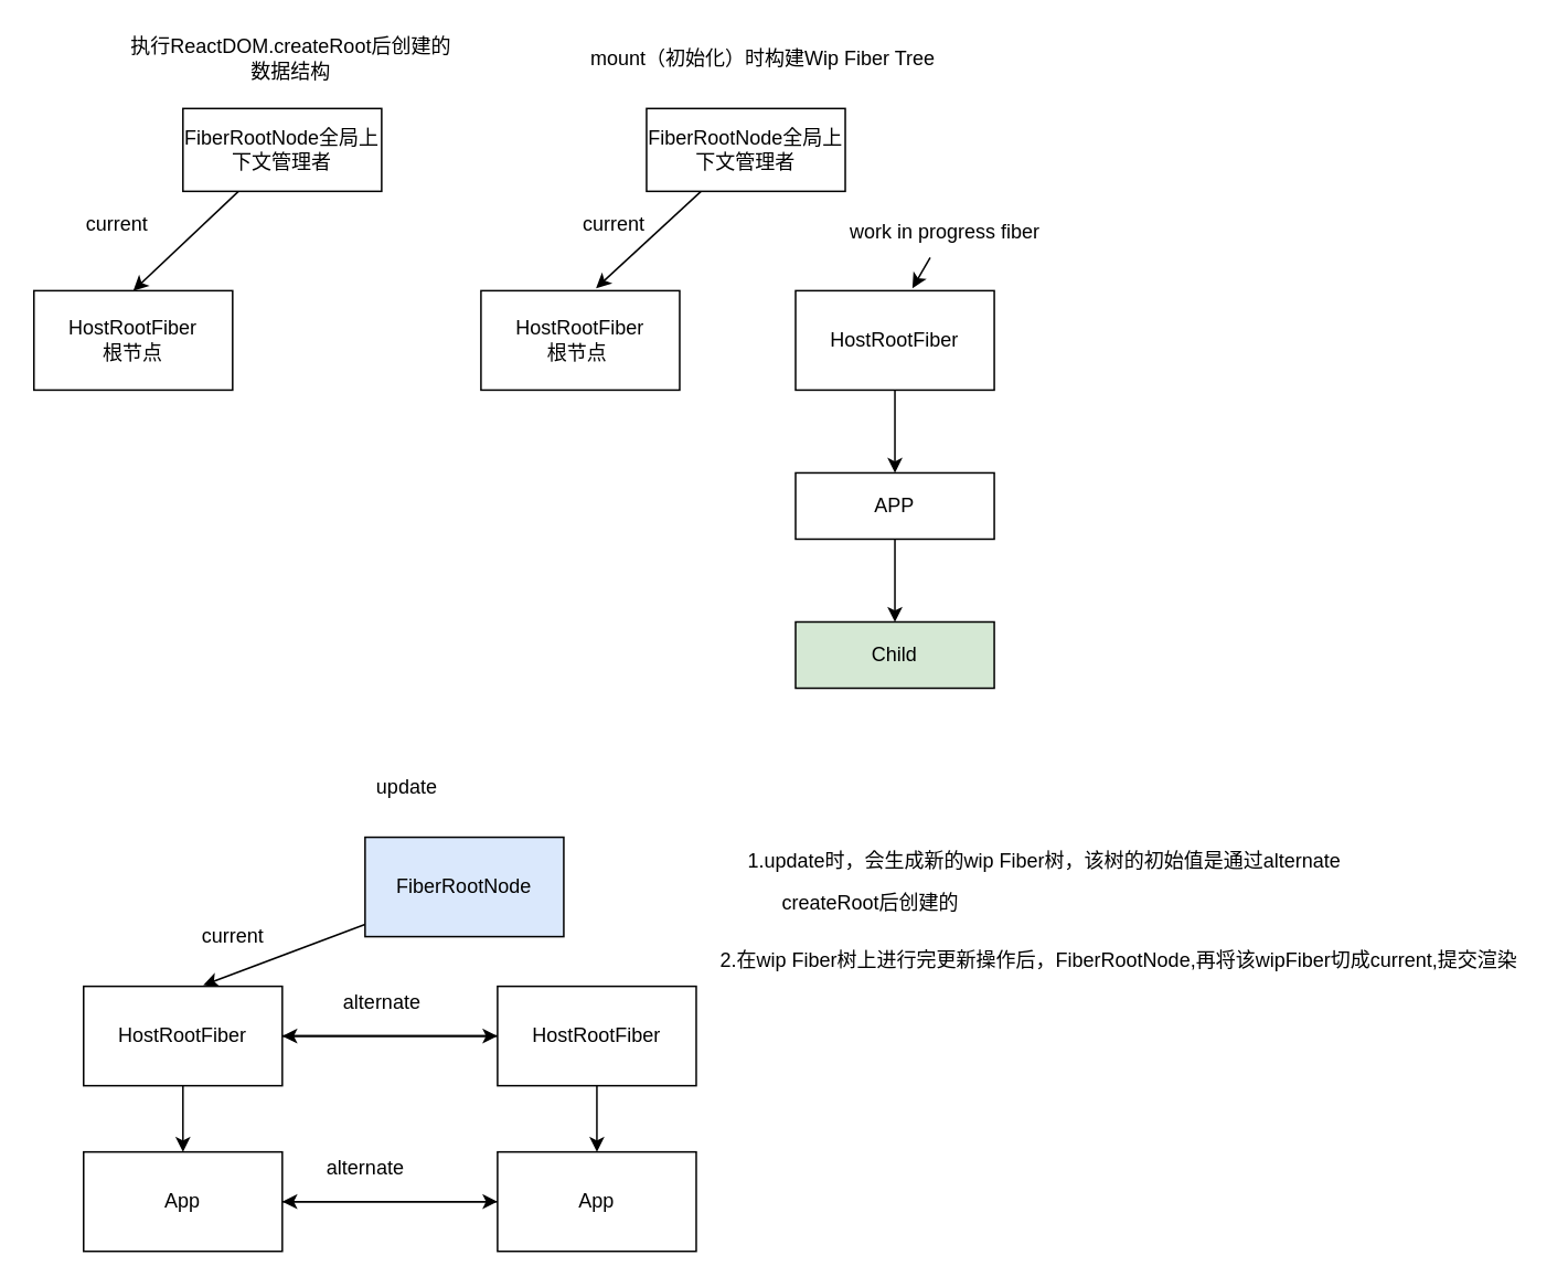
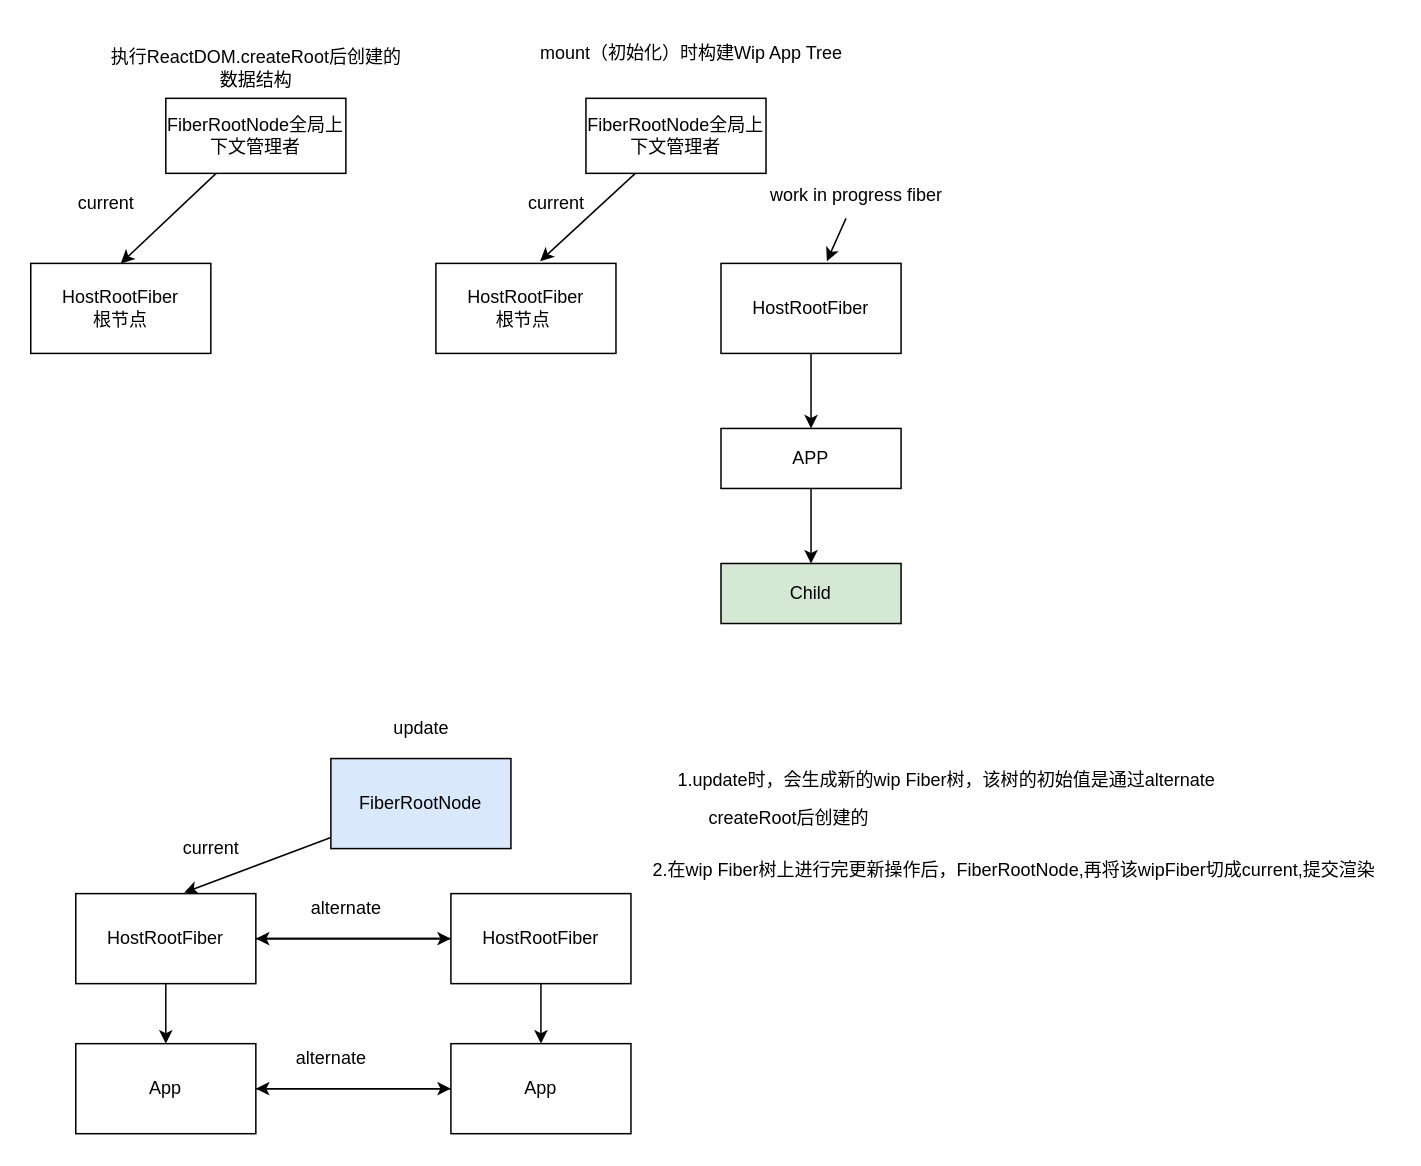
  <mxCell id="0" />
  <mxCell id="1" parent="0" />
- <mxCell id="2" value="执行ReactDOM.createRoot后创建的&lt;br&gt;数据结构&lt;br&gt;" style="text;html=1;align=center;verticalAlign=middle;resizable=0;points=[];autosize=1;strokeColor=none;fillColor=none;" vertex="1" parent="1"><mxGeometry x="65" y="15" width="220" height="40" as="geometry" /></mxCell>
+ <mxCell id="2" value="执行ReactDOM.createRoot后创建的&lt;br&gt;数据结构&lt;br&gt;" style="text;html=1;align=center;verticalAlign=middle;resizable=0;points=[];autosize=1;strokeColor=none;fillColor=none;" vertex="1" parent="1"><mxGeometry x="60" y="25" width="220" height="40" as="geometry" /></mxCell>
  <mxCell id="3" style="edgeStyle=none;html=1;entryX=0.5;entryY=0;entryDx=0;entryDy=0;" edge="1" parent="1" source="4" target="5"><mxGeometry relative="1" as="geometry" /></mxCell>
  <mxCell id="4" value="FiberRootNode全局上下文管理者" style="whiteSpace=wrap;html=1;" vertex="1" parent="1"><mxGeometry x="110" y="65" width="120" height="50" as="geometry" /></mxCell>
  <mxCell id="5" value="HostRootFiber&lt;br&gt;根节点" style="whiteSpace=wrap;html=1;" vertex="1" parent="1"><mxGeometry y="175" width="120" height="60" as="geometry" x="20" /></mxCell>
  <mxCell id="6" value="current" style="text;html=1;align=center;verticalAlign=middle;resizable=0;points=[];autosize=1;strokeColor=none;fillColor=none;" vertex="1" parent="1"><mxGeometry x="40" y="120" width="60" height="30" as="geometry" /></mxCell>
- <mxCell id="7" value="mount（初始化）时构建Wip Fiber Tree" style="text;html=1;align=center;verticalAlign=middle;resizable=0;points=[];autosize=1;strokeColor=none;fillColor=none;" vertex="1" parent="1"><mxGeometry x="345" y="20" width="230" height="30" as="geometry" /></mxCell>
+ <mxCell id="7" value="mount（初始化）时构建Wip App Tree" style="text;html=1;align=center;verticalAlign=middle;resizable=0;points=[];autosize=1;strokeColor=none;fillColor=none;" vertex="1" parent="1"><mxGeometry x="345" y="20" width="230" height="30" as="geometry" /></mxCell>
  <mxCell id="8" style="edgeStyle=none;html=1;entryX=0.579;entryY=-0.025;entryDx=0;entryDy=0;entryPerimeter=0;" edge="1" parent="1" source="9" target="10"><mxGeometry relative="1" as="geometry" /></mxCell>
  <mxCell id="9" value="FiberRootNode全局上下文管理者" style="whiteSpace=wrap;html=1;" vertex="1" parent="1"><mxGeometry x="390" y="65" width="120" height="50" as="geometry" /></mxCell>
  <mxCell id="10" value="HostRootFiber&lt;br&gt;根节点&amp;nbsp;" style="whiteSpace=wrap;html=1;" vertex="1" parent="1"><mxGeometry x="290" y="175" width="120" height="60" as="geometry" /></mxCell>
  <mxCell id="11" value="current" style="text;html=1;align=center;verticalAlign=middle;resizable=0;points=[];autosize=1;strokeColor=none;fillColor=none;" vertex="1" parent="1"><mxGeometry x="340" y="120" width="60" height="30" as="geometry" /></mxCell>
  <mxCell id="12" value="" style="edgeStyle=none;html=1;" edge="1" parent="1" source="13" target="17"><mxGeometry relative="1" as="geometry" /></mxCell>
  <mxCell id="13" value="HostRootFiber" style="whiteSpace=wrap;html=1;" vertex="1" parent="1"><mxGeometry x="480" y="175" width="120" height="60" as="geometry" /></mxCell>
  <mxCell id="14" style="edgeStyle=none;html=1;entryX=0.588;entryY=-0.025;entryDx=0;entryDy=0;entryPerimeter=0;" edge="1" parent="1" source="15" target="13"><mxGeometry relative="1" as="geometry" /></mxCell>
- <mxCell id="15" value="work in progress fiber" style="text;html=1;align=center;verticalAlign=middle;resizable=0;points=[];autosize=1;strokeColor=none;fillColor=none;" vertex="1" parent="1"><mxGeometry x="500" y="125" width="140" height="30" as="geometry" /></mxCell>
+ <mxCell id="15" value="work in progress fiber" style="text;html=1;align=center;verticalAlign=middle;resizable=0;points=[];autosize=1;strokeColor=none;fillColor=none;" vertex="1" parent="1"><mxGeometry x="500" y="115" width="140" height="30" as="geometry" /></mxCell>
  <mxCell id="16" value="" style="edgeStyle=none;html=1;" edge="1" parent="1" source="17" target="18"><mxGeometry relative="1" as="geometry" /></mxCell>
  <mxCell id="17" value="APP" style="whiteSpace=wrap;html=1;" vertex="1" parent="1"><mxGeometry x="480" y="285" width="120" height="40" as="geometry" /></mxCell>
  <mxCell id="18" value="Child" style="whiteSpace=wrap;html=1;fillColor=#d5e8d4;" vertex="1" parent="1"><mxGeometry x="480" y="375" width="120" height="40" as="geometry" /></mxCell>
- <mxCell id="19" value="update" style="text;html=1;align=center;verticalAlign=middle;resizable=0;points=[];autosize=1;strokeColor=none;fillColor=none;" vertex="1" parent="1"><mxGeometry x="215" y="460" width="60" height="30" as="geometry" /></mxCell>
+ <mxCell id="19" value="update" style="text;html=1;align=center;verticalAlign=middle;resizable=0;points=[];autosize=1;strokeColor=none;fillColor=none;" vertex="1" parent="1"><mxGeometry x="250" y="470" width="60" height="30" as="geometry" /></mxCell>
  <mxCell id="20" style="edgeStyle=none;html=1;entryX=0.602;entryY=-0.011;entryDx=0;entryDy=0;entryPerimeter=0;" edge="1" parent="1" source="21" target="24"><mxGeometry relative="1" as="geometry" /></mxCell>
  <mxCell id="21" value="FiberRootNode" style="whiteSpace=wrap;html=1;fillColor=#dae8fc;" vertex="1" parent="1"><mxGeometry x="220" y="505" width="120" height="60" as="geometry" /></mxCell>
  <mxCell id="22" value="" style="edgeStyle=none;html=1;" edge="1" parent="1" source="24" target="26"><mxGeometry relative="1" as="geometry" /></mxCell>
  <mxCell id="23" style="edgeStyle=none;html=1;entryX=0;entryY=0.5;entryDx=0;entryDy=0;" edge="1" parent="1" source="24" target="30"><mxGeometry relative="1" as="geometry" /></mxCell>
  <mxCell id="24" value="HostRootFiber" style="whiteSpace=wrap;html=1;" vertex="1" parent="1"><mxGeometry x="50" y="595" width="120" height="60" as="geometry" /></mxCell>
  <mxCell id="25" style="edgeStyle=none;html=1;entryX=0;entryY=0.5;entryDx=0;entryDy=0;" edge="1" parent="1" source="26" target="33"><mxGeometry relative="1" as="geometry" /></mxCell>
  <mxCell id="26" value="App" style="whiteSpace=wrap;html=1;" vertex="1" parent="1"><mxGeometry x="50" y="695" width="120" height="60" as="geometry" /></mxCell>
  <mxCell id="27" value="current" style="text;html=1;align=center;verticalAlign=middle;resizable=0;points=[];autosize=1;strokeColor=none;fillColor=none;" vertex="1" parent="1"><mxGeometry x="110" y="550" width="60" height="30" as="geometry" /></mxCell>
  <mxCell id="28" style="edgeStyle=none;html=1;" edge="1" parent="1" source="30"><mxGeometry relative="1" as="geometry"><mxPoint x="170" y="625" as="targetPoint" /></mxGeometry></mxCell>
  <mxCell id="29" value="" style="edgeStyle=none;html=1;" edge="1" parent="1" source="30" target="33"><mxGeometry relative="1" as="geometry" /></mxCell>
  <mxCell id="30" value="HostRootFiber" style="whiteSpace=wrap;html=1;" vertex="1" parent="1"><mxGeometry x="300" y="595" width="120" height="60" as="geometry" /></mxCell>
  <mxCell id="31" value="alternate" style="text;html=1;align=center;verticalAlign=middle;resizable=0;points=[];autosize=1;strokeColor=none;fillColor=none;" vertex="1" parent="1"><mxGeometry x="195" y="590" width="70" height="30" as="geometry" /></mxCell>
  <mxCell id="32" style="edgeStyle=none;html=1;entryX=1;entryY=0.5;entryDx=0;entryDy=0;" edge="1" parent="1" source="33" target="26"><mxGeometry relative="1" as="geometry" /></mxCell>
  <mxCell id="33" value="App" style="whiteSpace=wrap;html=1;" vertex="1" parent="1"><mxGeometry x="300" y="695" width="120" height="60" as="geometry" /></mxCell>
  <mxCell id="34" value="alternate" style="text;html=1;align=center;verticalAlign=middle;resizable=0;points=[];autosize=1;strokeColor=none;fillColor=none;" vertex="1" parent="1"><mxGeometry x="185" y="690" width="70" height="30" as="geometry" /></mxCell>
  <mxCell id="35" value="1.update时，会生成新的wip Fiber树，该树的初始值是通过alternate" style="text;html=1;align=center;verticalAlign=middle;resizable=0;points=[];autosize=1;strokeColor=none;fillColor=none;" vertex="1" parent="1"><mxGeometry x="440" y="505" width="380" height="30" as="geometry" /></mxCell>
  <mxCell id="36" value="createRoot后创建的" style="text;html=1;align=center;verticalAlign=middle;resizable=0;points=[];autosize=1;strokeColor=none;fillColor=none;" vertex="1" parent="1"><mxGeometry x="460" y="530" width="130" height="30" as="geometry" /></mxCell>
  <mxCell id="37" value="2.在wip Fiber树上进行完更新操作后，FiberRootNode,再将该wipFiber切成current,提交渲染" style="text;html=1;align=center;verticalAlign=middle;resizable=0;points=[];autosize=1;strokeColor=none;fillColor=none;" vertex="1" parent="1"><mxGeometry x="425" y="565" width="500" height="30" as="geometry" /></mxCell>
